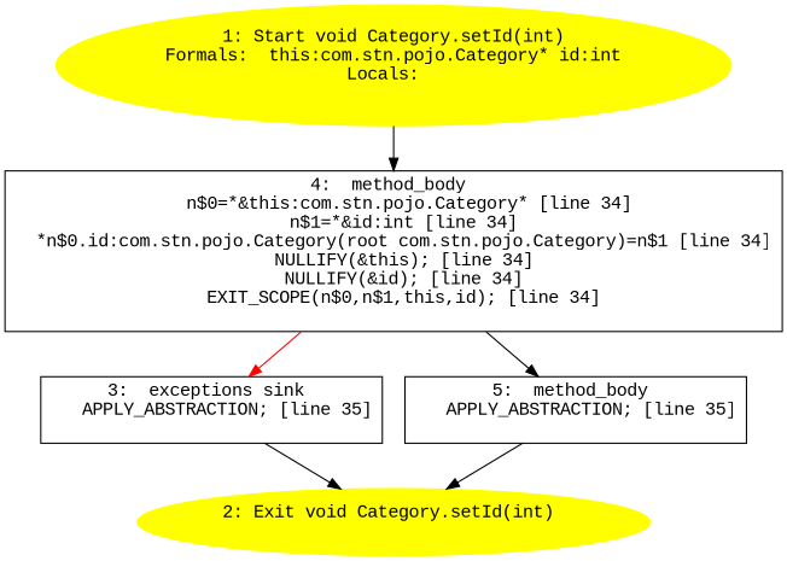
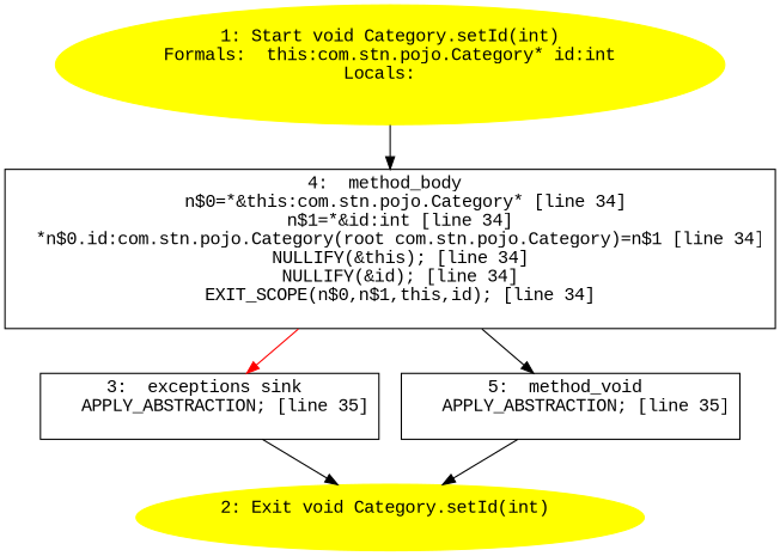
  digraph {
    fontname="Liberation Mono"
    node [fontname="Liberation Mono" shape=box]
    edge [fontname="Liberation Mono"]
    n1 [color=yellow label="1: Start void Category.setId(int)\nFormals:  this:com.stn.pojo.Category* id:int\nLocals:  \n  " style=filled shape=""]
    n2 [label="4:  method_body \n   n$0=*&this:com.stn.pojo.Category* [line 34]\n  n$1=*&id:int [line 34]\n  *n$0.id:com.stn.pojo.Category(root com.stn.pojo.Category)=n$1 [line 34]\n  NULLIFY(&this); [line 34]\n  NULLIFY(&id); [line 34]\n  EXIT_SCOPE(n$0,n$1,this,id); [line 34]\n "]
    n3 [label="3:  exceptions sink \n   APPLY_ABSTRACTION; [line 35]\n "]
-   n4 [label="5:  method_body \n   APPLY_ABSTRACTION; [line 35]\n "]
+   n4 [label="5:  method_void \n   APPLY_ABSTRACTION; [line 35]\n "]
    n5 [color=yellow label="2: Exit void Category.setId(int) \n  " style=filled shape=""]
    n1 -> n2
    n2 -> n3 [color=red]
    n2 -> n4
    n3 -> n5
    n4 -> n5
  }
